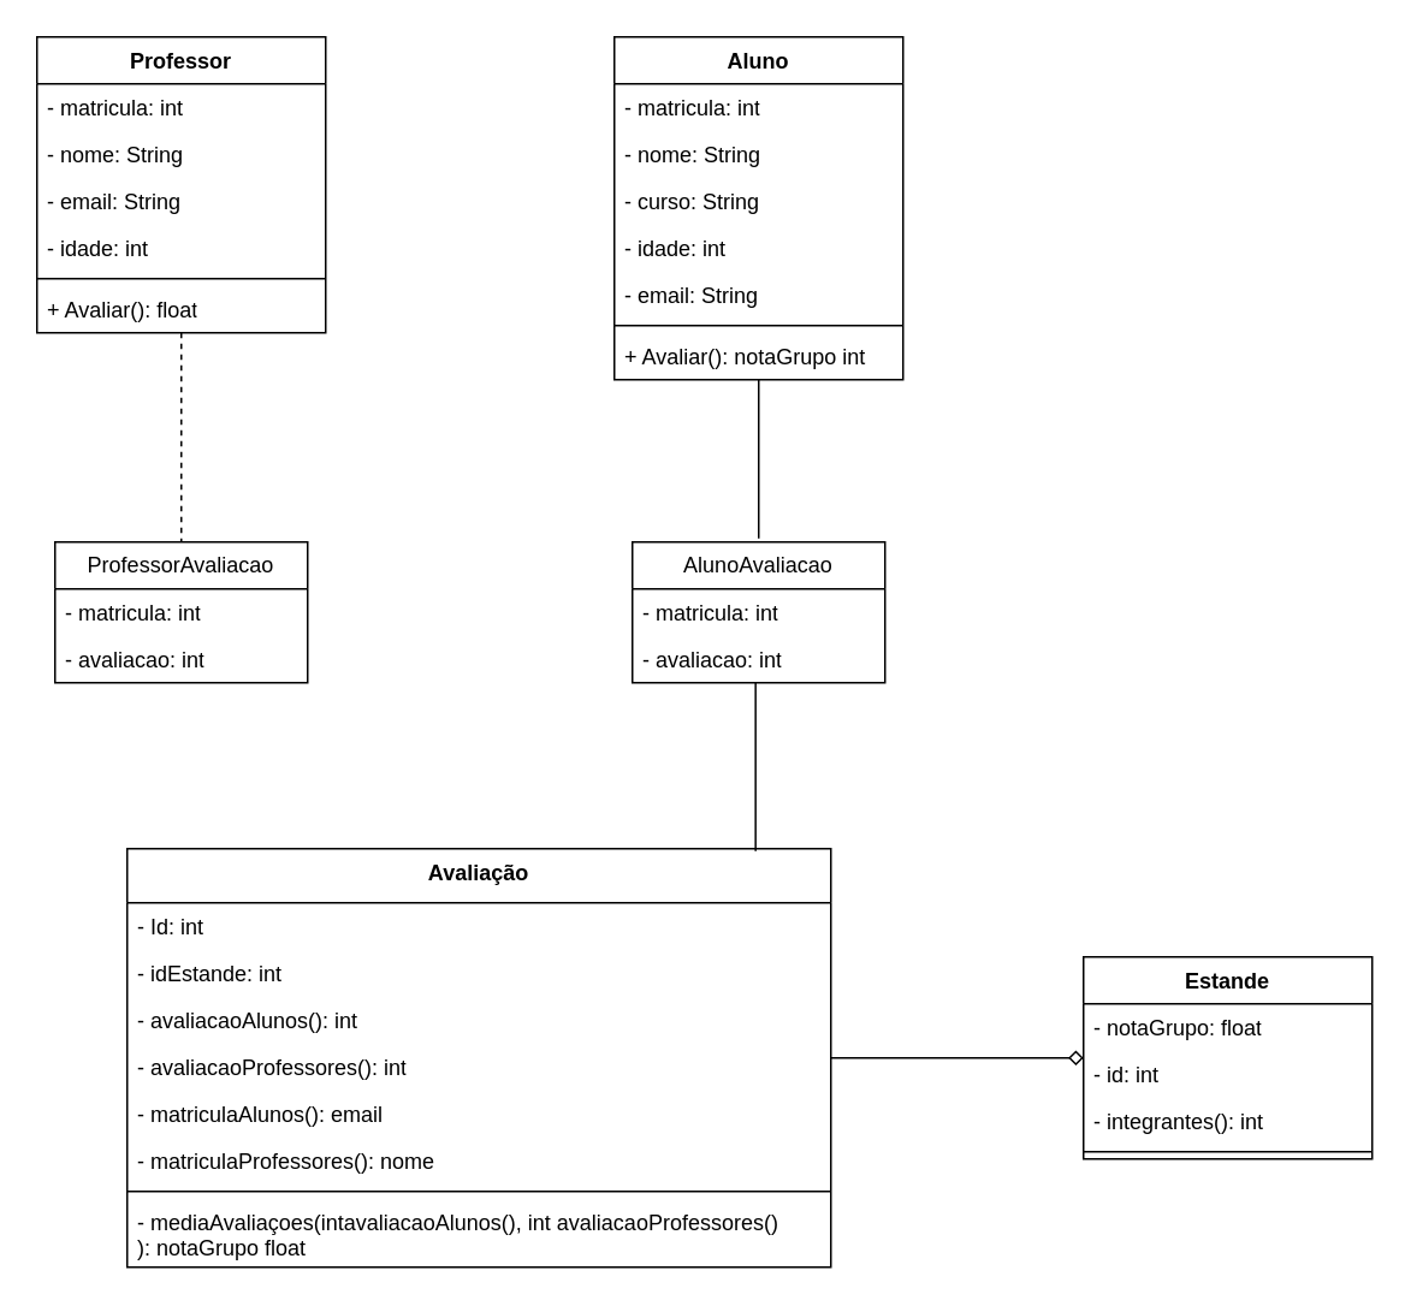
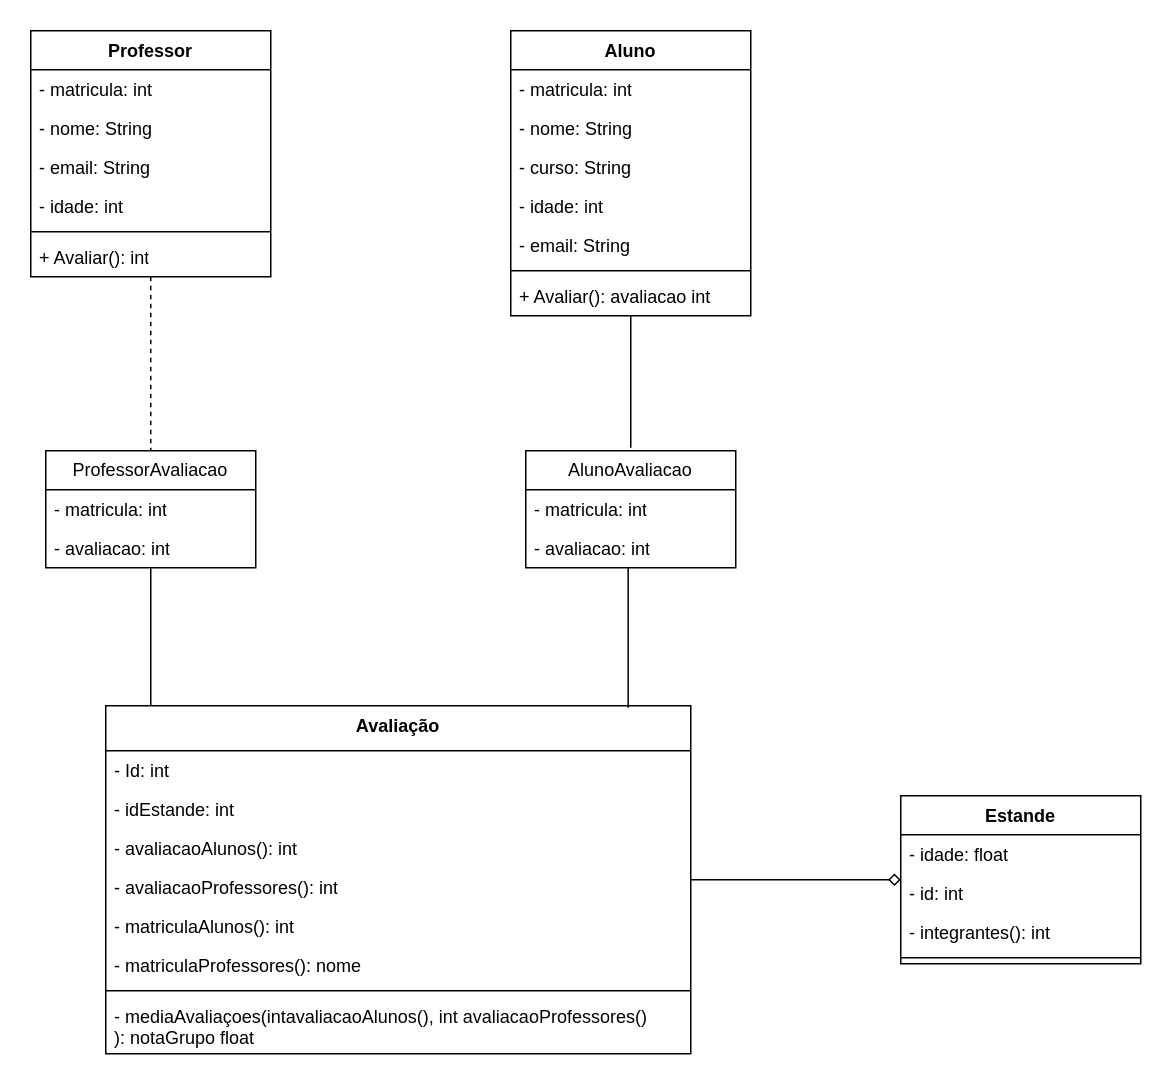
  <mxCell id="0" />
  <mxCell id="1" parent="0" />
  <mxCell id="2" style="edgeStyle=orthogonalEdgeStyle;rounded=0;orthogonalLoop=1;jettySize=auto;html=1;entryX=0.5;entryY=0;entryDx=0;entryDy=0;endArrow=none;endFill=0;dashed=1;" edge="1" parent="1" source="3" target="38"><mxGeometry relative="1" as="geometry" /></mxCell>
  <mxCell id="3" value="Professor" style="swimlane;fontStyle=1;align=center;verticalAlign=top;childLayout=stackLayout;horizontal=1;startSize=26;horizontalStack=0;resizeParent=1;resizeParentMax=0;resizeLast=0;collapsible=1;marginBottom=0;whiteSpace=wrap;html=1;" vertex="1" parent="1"><mxGeometry x="20" y="20" width="160" height="164" as="geometry" /></mxCell>
  <mxCell id="4" value="- matricula: int&amp;nbsp;" style="text;strokeColor=none;fillColor=none;align=left;verticalAlign=top;spacingLeft=4;spacingRight=4;overflow=hidden;rotatable=0;points=[[0,0.5],[1,0.5]];portConstraint=eastwest;whiteSpace=wrap;html=1;" vertex="1" parent="3"><mxGeometry y="26" width="160" height="26" as="geometry" /></mxCell>
  <mxCell id="5" value="- nome: String" style="text;strokeColor=none;fillColor=none;align=left;verticalAlign=top;spacingLeft=4;spacingRight=4;overflow=hidden;rotatable=0;points=[[0,0.5],[1,0.5]];portConstraint=eastwest;whiteSpace=wrap;html=1;" vertex="1" parent="3"><mxGeometry y="52" width="160" height="26" as="geometry" /></mxCell>
  <mxCell id="6" value="- email: String" style="text;strokeColor=none;fillColor=none;align=left;verticalAlign=top;spacingLeft=4;spacingRight=4;overflow=hidden;rotatable=0;points=[[0,0.5],[1,0.5]];portConstraint=eastwest;whiteSpace=wrap;html=1;" vertex="1" parent="3"><mxGeometry y="78" width="160" height="26" as="geometry" /></mxCell>
  <mxCell id="7" value="- idade: int" style="text;strokeColor=none;fillColor=none;align=left;verticalAlign=top;spacingLeft=4;spacingRight=4;overflow=hidden;rotatable=0;points=[[0,0.5],[1,0.5]];portConstraint=eastwest;whiteSpace=wrap;html=1;" vertex="1" parent="3"><mxGeometry y="104" width="160" height="26" as="geometry" /></mxCell>
  <mxCell id="8" value="" style="line;strokeWidth=1;fillColor=none;align=left;verticalAlign=middle;spacingTop=-1;spacingLeft=3;spacingRight=3;rotatable=0;labelPosition=right;points=[];portConstraint=eastwest;strokeColor=inherit;" vertex="1" parent="3"><mxGeometry y="130" width="160" height="8" as="geometry" /></mxCell>
- <mxCell id="9" value="+ Avaliar(): float" style="text;strokeColor=none;fillColor=none;align=left;verticalAlign=top;spacingLeft=4;spacingRight=4;overflow=hidden;rotatable=0;points=[[0,0.5],[1,0.5]];portConstraint=eastwest;whiteSpace=wrap;html=1;" vertex="1" parent="3"><mxGeometry y="138" width="160" height="26" as="geometry" /></mxCell>
+ <mxCell id="9" value="+ Avaliar(): int" style="text;strokeColor=none;fillColor=none;align=left;verticalAlign=top;spacingLeft=4;spacingRight=4;overflow=hidden;rotatable=0;points=[[0,0.5],[1,0.5]];portConstraint=eastwest;whiteSpace=wrap;html=1;" vertex="1" parent="3"><mxGeometry y="138" width="160" height="26" as="geometry" /></mxCell>
  <mxCell id="10" style="edgeStyle=orthogonalEdgeStyle;rounded=0;orthogonalLoop=1;jettySize=auto;html=1;endArrow=none;endFill=0;" edge="1" parent="1" source="11"><mxGeometry relative="1" as="geometry"><mxPoint x="420" y="298" as="targetPoint" /><Array as="points"><mxPoint x="420" y="298" /></Array></mxGeometry></mxCell>
  <mxCell id="11" value="Aluno" style="swimlane;fontStyle=1;align=center;verticalAlign=top;childLayout=stackLayout;horizontal=1;startSize=26;horizontalStack=0;resizeParent=1;resizeParentMax=0;resizeLast=0;collapsible=1;marginBottom=0;whiteSpace=wrap;html=1;" vertex="1" parent="1"><mxGeometry x="340" y="20" width="160" height="190" as="geometry" /></mxCell>
  <mxCell id="12" value="- matricula: int" style="text;strokeColor=none;fillColor=none;align=left;verticalAlign=top;spacingLeft=4;spacingRight=4;overflow=hidden;rotatable=0;points=[[0,0.5],[1,0.5]];portConstraint=eastwest;whiteSpace=wrap;html=1;" vertex="1" parent="11"><mxGeometry y="26" width="160" height="26" as="geometry" /></mxCell>
  <mxCell id="13" value="- nome: String" style="text;strokeColor=none;fillColor=none;align=left;verticalAlign=top;spacingLeft=4;spacingRight=4;overflow=hidden;rotatable=0;points=[[0,0.5],[1,0.5]];portConstraint=eastwest;whiteSpace=wrap;html=1;" vertex="1" parent="11"><mxGeometry y="52" width="160" height="26" as="geometry" /></mxCell>
  <mxCell id="14" value="- curso: String" style="text;strokeColor=none;fillColor=none;align=left;verticalAlign=top;spacingLeft=4;spacingRight=4;overflow=hidden;rotatable=0;points=[[0,0.5],[1,0.5]];portConstraint=eastwest;whiteSpace=wrap;html=1;" vertex="1" parent="11"><mxGeometry y="78" width="160" height="26" as="geometry" /></mxCell>
  <mxCell id="15" value="- idade: int" style="text;strokeColor=none;fillColor=none;align=left;verticalAlign=top;spacingLeft=4;spacingRight=4;overflow=hidden;rotatable=0;points=[[0,0.5],[1,0.5]];portConstraint=eastwest;whiteSpace=wrap;html=1;" vertex="1" parent="11"><mxGeometry y="104" width="160" height="26" as="geometry" /></mxCell>
  <mxCell id="16" value="- email: String" style="text;strokeColor=none;fillColor=none;align=left;verticalAlign=top;spacingLeft=4;spacingRight=4;overflow=hidden;rotatable=0;points=[[0,0.5],[1,0.5]];portConstraint=eastwest;whiteSpace=wrap;html=1;" vertex="1" parent="11"><mxGeometry y="130" width="160" height="26" as="geometry" /></mxCell>
  <mxCell id="17" value="" style="line;strokeWidth=1;fillColor=none;align=left;verticalAlign=middle;spacingTop=-1;spacingLeft=3;spacingRight=3;rotatable=0;labelPosition=right;points=[];portConstraint=eastwest;strokeColor=inherit;" vertex="1" parent="11"><mxGeometry y="156" width="160" height="8" as="geometry" /></mxCell>
- <mxCell id="18" value="+ Avaliar(): notaGrupo int" style="text;strokeColor=none;fillColor=none;align=left;verticalAlign=top;spacingLeft=4;spacingRight=4;overflow=hidden;rotatable=0;points=[[0,0.5],[1,0.5]];portConstraint=eastwest;whiteSpace=wrap;html=1;" vertex="1" parent="11"><mxGeometry y="164" width="160" height="26" as="geometry" /></mxCell>
+ <mxCell id="18" value="+ Avaliar(): avaliacao int" style="text;strokeColor=none;fillColor=none;align=left;verticalAlign=top;spacingLeft=4;spacingRight=4;overflow=hidden;rotatable=0;points=[[0,0.5],[1,0.5]];portConstraint=eastwest;whiteSpace=wrap;html=1;" vertex="1" parent="11"><mxGeometry y="164" width="160" height="26" as="geometry" /></mxCell>
  <mxCell id="19" value="Avaliação" style="swimlane;fontStyle=1;align=center;verticalAlign=top;childLayout=stackLayout;horizontal=1;startSize=30;horizontalStack=0;resizeParent=1;resizeParentMax=0;resizeLast=0;collapsible=1;marginBottom=0;whiteSpace=wrap;html=1;" vertex="1" parent="1"><mxGeometry x="70" y="470" width="390" height="232" as="geometry" /></mxCell>
  <mxCell id="20" value="- Id: int" style="text;strokeColor=none;fillColor=none;align=left;verticalAlign=top;spacingLeft=4;spacingRight=4;overflow=hidden;rotatable=0;points=[[0,0.5],[1,0.5]];portConstraint=eastwest;whiteSpace=wrap;html=1;" vertex="1" parent="19"><mxGeometry y="30" width="390" height="26" as="geometry" /></mxCell>
  <mxCell id="21" value="- idEstande: int" style="text;strokeColor=none;fillColor=none;align=left;verticalAlign=top;spacingLeft=4;spacingRight=4;overflow=hidden;rotatable=0;points=[[0,0.5],[1,0.5]];portConstraint=eastwest;whiteSpace=wrap;html=1;" vertex="1" parent="19"><mxGeometry y="56" width="390" height="26" as="geometry" /></mxCell>
  <mxCell id="22" value="- avaliacaoAlunos(): int" style="text;strokeColor=none;fillColor=none;align=left;verticalAlign=top;spacingLeft=4;spacingRight=4;overflow=hidden;rotatable=0;points=[[0,0.5],[1,0.5]];portConstraint=eastwest;whiteSpace=wrap;html=1;" vertex="1" parent="19"><mxGeometry y="82" width="390" height="26" as="geometry" /></mxCell>
  <mxCell id="23" value="- avaliacaoProfessores(): int" style="text;strokeColor=none;fillColor=none;align=left;verticalAlign=top;spacingLeft=4;spacingRight=4;overflow=hidden;rotatable=0;points=[[0,0.5],[1,0.5]];portConstraint=eastwest;whiteSpace=wrap;html=1;" vertex="1" parent="19"><mxGeometry y="108" width="390" height="26" as="geometry" /></mxCell>
- <mxCell id="24" value="- matriculaAlunos(): email" style="text;strokeColor=none;fillColor=none;align=left;verticalAlign=top;spacingLeft=4;spacingRight=4;overflow=hidden;rotatable=0;points=[[0,0.5],[1,0.5]];portConstraint=eastwest;whiteSpace=wrap;html=1;" vertex="1" parent="19"><mxGeometry y="134" width="390" height="26" as="geometry" /></mxCell>
+ <mxCell id="24" value="- matriculaAlunos(): int" style="text;strokeColor=none;fillColor=none;align=left;verticalAlign=top;spacingLeft=4;spacingRight=4;overflow=hidden;rotatable=0;points=[[0,0.5],[1,0.5]];portConstraint=eastwest;whiteSpace=wrap;html=1;" vertex="1" parent="19"><mxGeometry y="134" width="390" height="26" as="geometry" /></mxCell>
  <mxCell id="25" value="- matriculaProfessores(): nome" style="text;strokeColor=none;fillColor=none;align=left;verticalAlign=top;spacingLeft=4;spacingRight=4;overflow=hidden;rotatable=0;points=[[0,0.5],[1,0.5]];portConstraint=eastwest;whiteSpace=wrap;html=1;" vertex="1" parent="19"><mxGeometry y="160" width="390" height="26" as="geometry" /></mxCell>
  <mxCell id="26" value="" style="line;strokeWidth=1;fillColor=none;align=left;verticalAlign=middle;spacingTop=-1;spacingLeft=3;spacingRight=3;rotatable=0;labelPosition=right;points=[];portConstraint=eastwest;strokeColor=inherit;" vertex="1" parent="19"><mxGeometry y="186" width="390" height="8" as="geometry" /></mxCell>
  <mxCell id="27" value="- mediaAvaliaçoes(intavaliacaoAlunos(), int avaliacaoProfessores()&lt;br&gt;): notaGrupo float" style="text;strokeColor=none;fillColor=none;align=left;verticalAlign=top;spacingLeft=4;spacingRight=4;overflow=hidden;rotatable=0;points=[[0,0.5],[1,0.5]];portConstraint=eastwest;whiteSpace=wrap;html=1;" vertex="1" parent="19"><mxGeometry y="194" width="390" height="38" as="geometry" /></mxCell>
  <mxCell id="28" style="edgeStyle=orthogonalEdgeStyle;rounded=0;orthogonalLoop=1;jettySize=auto;html=1;entryX=0.893;entryY=0.006;entryDx=0;entryDy=0;entryPerimeter=0;endArrow=none;endFill=0;" edge="1" parent="1" source="29" target="19"><mxGeometry relative="1" as="geometry"><Array as="points"><mxPoint x="418" y="471" /></Array></mxGeometry></mxCell>
  <mxCell id="29" value="AlunoAvaliacao" style="swimlane;fontStyle=0;childLayout=stackLayout;horizontal=1;startSize=26;fillColor=none;horizontalStack=0;resizeParent=1;resizeParentMax=0;resizeLast=0;collapsible=1;marginBottom=0;whiteSpace=wrap;html=1;" vertex="1" parent="1"><mxGeometry x="350" y="300" width="140" height="78" as="geometry" /></mxCell>
  <mxCell id="30" value="- matricula: int" style="text;strokeColor=none;fillColor=none;align=left;verticalAlign=top;spacingLeft=4;spacingRight=4;overflow=hidden;rotatable=0;points=[[0,0.5],[1,0.5]];portConstraint=eastwest;whiteSpace=wrap;html=1;" vertex="1" parent="29"><mxGeometry y="26" width="140" height="26" as="geometry" /></mxCell>
  <mxCell id="31" value="- avaliacao: int" style="text;strokeColor=none;fillColor=none;align=left;verticalAlign=top;spacingLeft=4;spacingRight=4;overflow=hidden;rotatable=0;points=[[0,0.5],[1,0.5]];portConstraint=eastwest;whiteSpace=wrap;html=1;" vertex="1" parent="29"><mxGeometry y="52" width="140" height="26" as="geometry" /></mxCell>
  <mxCell id="32" value="Estande" style="swimlane;fontStyle=1;align=center;verticalAlign=top;childLayout=stackLayout;horizontal=1;startSize=26;horizontalStack=0;resizeParent=1;resizeParentMax=0;resizeLast=0;collapsible=1;marginBottom=0;whiteSpace=wrap;html=1;" vertex="1" parent="1"><mxGeometry x="600" y="530" width="160" height="112" as="geometry" /></mxCell>
- <mxCell id="33" value="- notaGrupo: float" style="text;strokeColor=none;fillColor=none;align=left;verticalAlign=top;spacingLeft=4;spacingRight=4;overflow=hidden;rotatable=0;points=[[0,0.5],[1,0.5]];portConstraint=eastwest;whiteSpace=wrap;html=1;" vertex="1" parent="32"><mxGeometry y="26" width="160" height="26" as="geometry" /></mxCell>
+ <mxCell id="33" value="- idade: float" style="text;strokeColor=none;fillColor=none;align=left;verticalAlign=top;spacingLeft=4;spacingRight=4;overflow=hidden;rotatable=0;points=[[0,0.5],[1,0.5]];portConstraint=eastwest;whiteSpace=wrap;html=1;" vertex="1" parent="32"><mxGeometry y="26" width="160" height="26" as="geometry" /></mxCell>
  <mxCell id="34" value="- id: int" style="text;strokeColor=none;fillColor=none;align=left;verticalAlign=top;spacingLeft=4;spacingRight=4;overflow=hidden;rotatable=0;points=[[0,0.5],[1,0.5]];portConstraint=eastwest;whiteSpace=wrap;html=1;" vertex="1" parent="32"><mxGeometry y="52" width="160" height="26" as="geometry" /></mxCell>
  <mxCell id="35" value="- integrantes(): int" style="text;strokeColor=none;fillColor=none;align=left;verticalAlign=top;spacingLeft=4;spacingRight=4;overflow=hidden;rotatable=0;points=[[0,0.5],[1,0.5]];portConstraint=eastwest;whiteSpace=wrap;html=1;" vertex="1" parent="32"><mxGeometry y="78" width="160" height="26" as="geometry" /></mxCell>
  <mxCell id="36" value="" style="line;strokeWidth=1;fillColor=none;align=left;verticalAlign=middle;spacingTop=-1;spacingLeft=3;spacingRight=3;rotatable=0;labelPosition=right;points=[];portConstraint=eastwest;strokeColor=inherit;" vertex="1" parent="32"><mxGeometry y="104" width="160" height="8" as="geometry" /></mxCell>
+ <mxCell id="37" style="edgeStyle=orthogonalEdgeStyle;rounded=0;orthogonalLoop=1;jettySize=auto;html=1;endArrow=none;endFill=0;" edge="1" parent="1" source="38" target="19"><mxGeometry relative="1" as="geometry"><Array as="points"><mxPoint x="100" y="440" /><mxPoint x="100" y="440" /></Array></mxGeometry></mxCell>
  <mxCell id="38" value="ProfessorAvaliacao" style="swimlane;fontStyle=0;childLayout=stackLayout;horizontal=1;startSize=26;fillColor=none;horizontalStack=0;resizeParent=1;resizeParentMax=0;resizeLast=0;collapsible=1;marginBottom=0;whiteSpace=wrap;html=1;" vertex="1" parent="1"><mxGeometry x="30" y="300" width="140" height="78" as="geometry" /></mxCell>
  <mxCell id="39" value="- matricula: int" style="text;strokeColor=none;fillColor=none;align=left;verticalAlign=top;spacingLeft=4;spacingRight=4;overflow=hidden;rotatable=0;points=[[0,0.5],[1,0.5]];portConstraint=eastwest;whiteSpace=wrap;html=1;" vertex="1" parent="38"><mxGeometry y="26" width="140" height="26" as="geometry" /></mxCell>
  <mxCell id="40" value="- avaliacao: int" style="text;strokeColor=none;fillColor=none;align=left;verticalAlign=top;spacingLeft=4;spacingRight=4;overflow=hidden;rotatable=0;points=[[0,0.5],[1,0.5]];portConstraint=eastwest;whiteSpace=wrap;html=1;" vertex="1" parent="38"><mxGeometry y="52" width="140" height="26" as="geometry" /></mxCell>
  <mxCell id="41" style="edgeStyle=orthogonalEdgeStyle;rounded=0;orthogonalLoop=1;jettySize=auto;html=1;endArrow=diamond;endFill=0;" edge="1" parent="1" source="23" target="32"><mxGeometry relative="1" as="geometry"><Array as="points"><mxPoint x="500" y="586" /><mxPoint x="500" y="586" /></Array></mxGeometry></mxCell>
